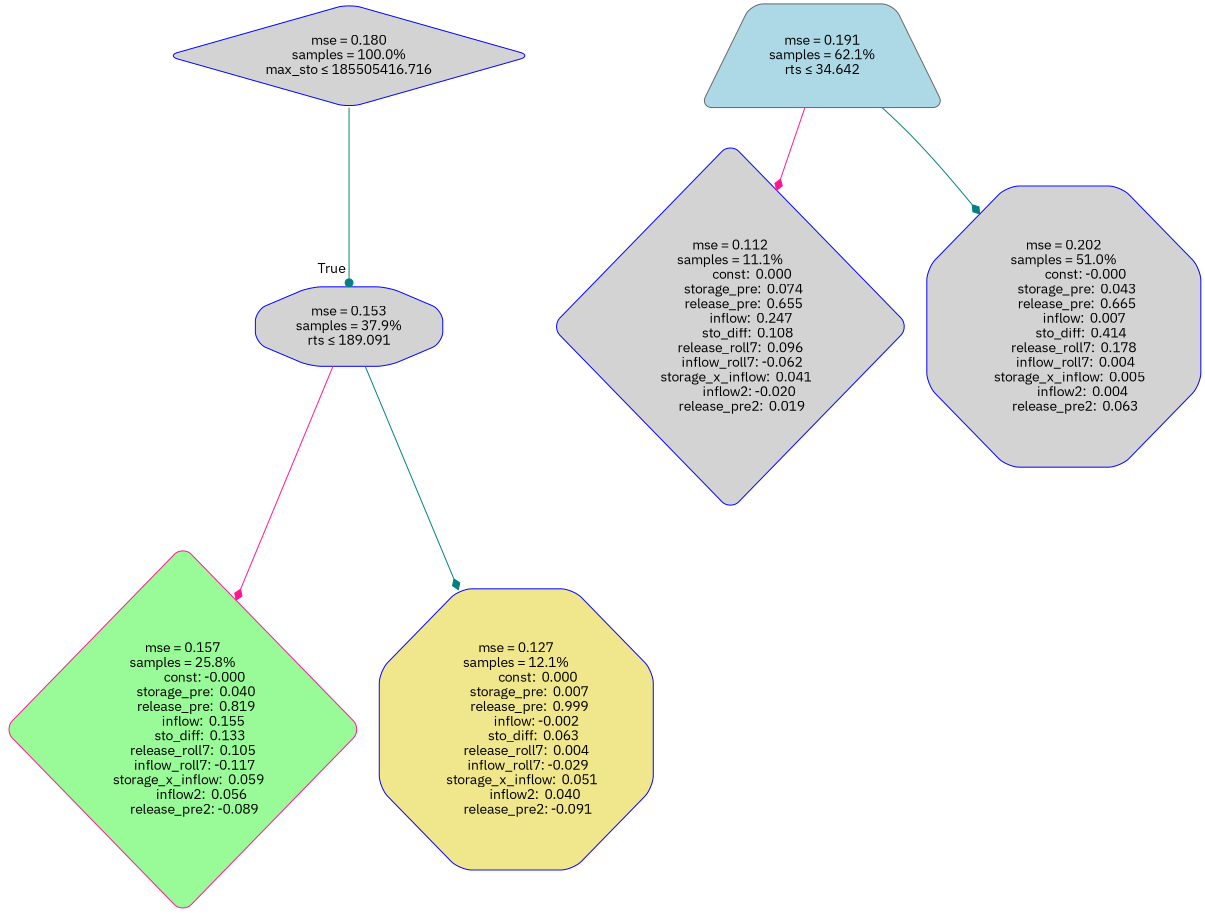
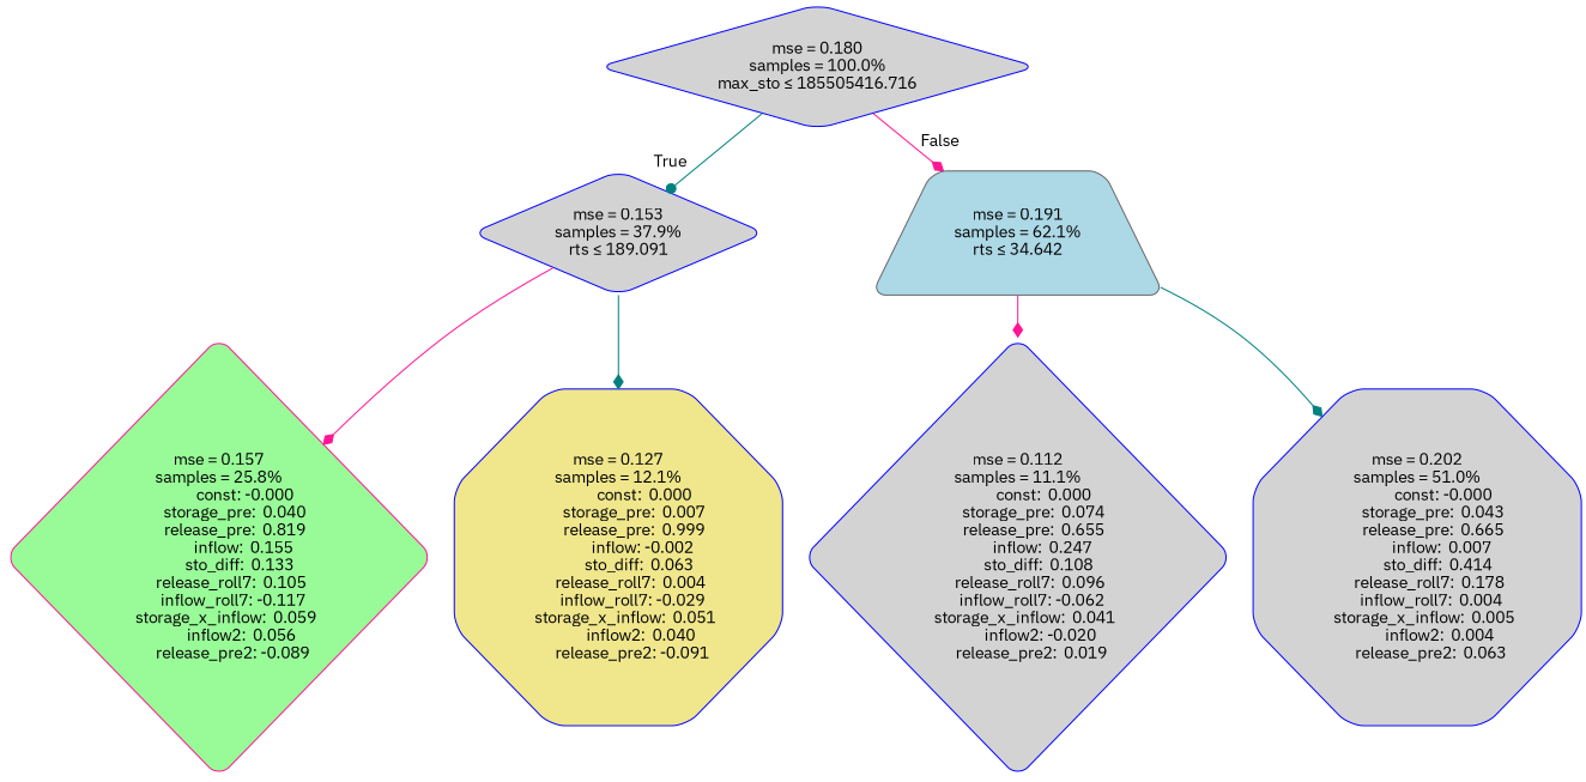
  digraph {
    fontname="IBM Plex Sans"
    node [color=blue fillcolor=lightgrey fontname="IBM Plex Sans" shape=diamond style="filled, rounded"]
    edge [arrowhead=diamond color=teal fontname="IBM Plex Sans"]
    n1 [label="mse = 0.180\nsamples = 100.0%\nmax_sto &le; 185505416.716"]
-   n2 [label="mse = 0.153\nsamples = 37.9%\nrts &le; 189.091" shape=octagon]
+   n2 [label="mse = 0.153\nsamples = 37.9%\nrts &le; 189.091"]
    n3 [color=gray40 fillcolor=lightblue label="mse = 0.191\nsamples = 62.1%\nrts &le; 34.642" shape=trapezium]
    n4 [color=deeppink fillcolor=palegreen label="mse = 0.157\nsamples = 25.8%\n               const: -0.000\n         storage_pre:  0.040\n         release_pre:  0.819\n              inflow:  0.155\n            sto_diff:  0.133\n       release_roll7:  0.105\n        inflow_roll7: -0.117\n    storage_x_inflow:  0.059\n             inflow2:  0.056\n        release_pre2: -0.089"]
    n5 [fillcolor=khaki label="mse = 0.127\nsamples = 12.1%\n               const:  0.000\n         storage_pre:  0.007\n         release_pre:  0.999\n              inflow: -0.002\n            sto_diff:  0.063\n       release_roll7:  0.004\n        inflow_roll7: -0.029\n    storage_x_inflow:  0.051\n             inflow2:  0.040\n        release_pre2: -0.091" shape=octagon]
    n6 [label="mse = 0.112\nsamples = 11.1%\n               const:  0.000\n         storage_pre:  0.074\n         release_pre:  0.655\n              inflow:  0.247\n            sto_diff:  0.108\n       release_roll7:  0.096\n        inflow_roll7: -0.062\n    storage_x_inflow:  0.041\n             inflow2: -0.020\n        release_pre2:  0.019"]
    n7 [label="mse = 0.202\nsamples = 51.0%\n               const: -0.000\n         storage_pre:  0.043\n         release_pre:  0.665\n              inflow:  0.007\n            sto_diff:  0.414\n       release_roll7:  0.178\n        inflow_roll7:  0.004\n    storage_x_inflow:  0.005\n             inflow2:  0.004\n        release_pre2:  0.063" shape=octagon]
    n1 -> n2 [arrowhead=dot headlabel=True labelangle=45 labeldistance=2.5]
+   n1 -> n3 [color=deeppink headlabel=False labelangle=-45 labeldistance=2.5]
    n2 -> n4 [color=deeppink]
    n2 -> n5
    n3 -> n6 [color=deeppink]
    n3 -> n7
  }
